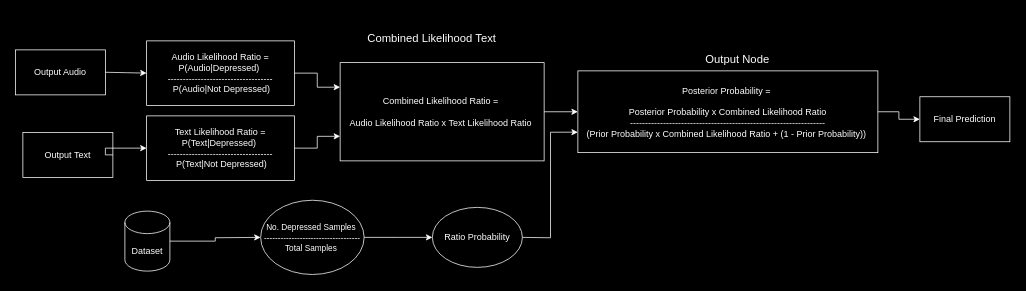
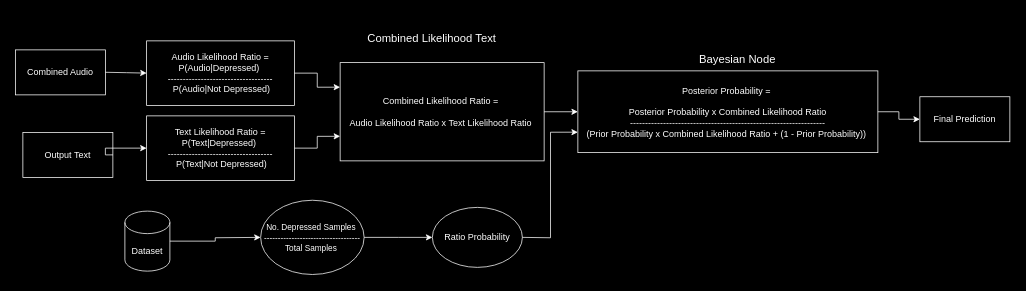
  <mxCell id="0" />
  <mxCell id="1" parent="0" />
  <mxCell id="2" style="edgeStyle=orthogonalEdgeStyle;rounded=0;orthogonalLoop=1;jettySize=auto;html=1;exitX=1;exitY=0.5;exitDx=0;exitDy=0;entryX=0;entryY=0.5;entryDx=0;entryDy=0;strokeColor=#FFFFFF;" parent="1" source="3" target="16" edge="1"><mxGeometry relative="1" as="geometry" /></mxCell>
  <mxCell id="3" value="&lt;div&gt;&lt;span style=&quot;text-wrap: nowrap;&quot;&gt;Combined Likelihood Ratio =&amp;nbsp;&lt;/span&gt;&lt;/div&gt;&lt;div&gt;&lt;span style=&quot;text-wrap: nowrap;&quot;&gt;&lt;br&gt;&lt;/span&gt;&lt;/div&gt;&lt;div&gt;&lt;span style=&quot;text-wrap: nowrap;&quot;&gt;Audio Likelihood Ratio x Text Likelihood Ratio&amp;nbsp;&lt;/span&gt;&lt;/div&gt;" style="rounded=0;whiteSpace=wrap;html=1;fillColor=none;strokeColor=#FFFFFF;fontColor=#FFFFFF;fontFamily=Helvetica;labelBackgroundColor=none;fontSize=12;verticalAlign=middle;" parent="1" vertex="1"><mxGeometry x="453" y="83" width="272" height="131" as="geometry" /></mxCell>
  <mxCell id="4" value="Combined Likelihood Text" style="rounded=0;whiteSpace=wrap;html=1;fillColor=none;strokeColor=none;fontColor=#FFFFFF;fontSize=15;" parent="1" vertex="1"><mxGeometry x="469.5" y="20" width="211" height="60" as="geometry" /></mxCell>
- <mxCell id="5" value="Output Audio" style="rounded=0;whiteSpace=wrap;html=1;fillColor=none;strokeColor=#FFFFFF;fontColor=#FFFFFF;" parent="1" vertex="1"><mxGeometry x="20" y="66" width="120" height="60" as="geometry" /></mxCell>
+ <mxCell id="5" value="Combined Audio" style="rounded=0;whiteSpace=wrap;html=1;fillColor=none;strokeColor=#FFFFFF;fontColor=#FFFFFF;" parent="1" vertex="1"><mxGeometry x="20" y="66" width="120" height="60" as="geometry" /></mxCell>
  <mxCell id="6" value="Output Text" style="rounded=0;whiteSpace=wrap;html=1;fillColor=none;strokeColor=#FFFFFF;fontColor=#FFFFFF;" parent="1" vertex="1"><mxGeometry x="30" y="176" width="120" height="60" as="geometry" /></mxCell>
  <mxCell id="7" style="edgeStyle=orthogonalEdgeStyle;rounded=0;orthogonalLoop=1;jettySize=auto;html=1;strokeColor=#FFFFFF;" parent="1" target="11" edge="1"><mxGeometry relative="1" as="geometry"><mxPoint x="140" y="95.88" as="sourcePoint" /><mxPoint x="201" y="100" as="targetPoint" /><Array as="points" /></mxGeometry></mxCell>
- <mxCell id="8" value="Output Node" style="rounded=0;whiteSpace=wrap;html=1;fillColor=none;strokeColor=none;fontColor=#FFFFFF;fontSize=15;" parent="1" vertex="1"><mxGeometry x="904" y="48" width="158" height="60" as="geometry" /></mxCell>
+ <mxCell id="8" value="Bayesian Node" style="rounded=0;whiteSpace=wrap;html=1;fillColor=none;strokeColor=none;fontColor=#FFFFFF;fontSize=15;" parent="1" vertex="1"><mxGeometry x="904" y="48" width="158" height="60" as="geometry" /></mxCell>
  <mxCell id="9" value="Final Prediction" style="rounded=0;whiteSpace=wrap;html=1;fillColor=none;strokeColor=#FFFFFF;fontColor=#FFFFFF;" parent="1" vertex="1"><mxGeometry x="1226" y="128.5" width="120" height="60" as="geometry" /></mxCell>
  <mxCell id="10" style="edgeStyle=orthogonalEdgeStyle;rounded=0;orthogonalLoop=1;jettySize=auto;html=1;exitX=1;exitY=0.5;exitDx=0;exitDy=0;entryX=0;entryY=0.25;entryDx=0;entryDy=0;strokeColor=#FFFFFF;" parent="1" source="11" target="3" edge="1"><mxGeometry relative="1" as="geometry" /></mxCell>
  <mxCell id="11" value="Audio Likelihood Ratio =&lt;div&gt;&lt;div&gt;P(Audio|Depressed)&amp;nbsp;&lt;/div&gt;&lt;div&gt;-----------------------------------&lt;/div&gt;&lt;div&gt;&amp;nbsp;P(Audio|Not Depressed)&lt;/div&gt;&lt;/div&gt;" style="rounded=0;whiteSpace=wrap;html=1;fillColor=none;strokeColor=#FFFFFF;fontColor=#FFFFFF;" parent="1" vertex="1"><mxGeometry x="195" y="54" width="197" height="86" as="geometry" /></mxCell>
  <mxCell id="12" style="edgeStyle=orthogonalEdgeStyle;rounded=0;orthogonalLoop=1;jettySize=auto;html=1;exitX=1;exitY=0.5;exitDx=0;exitDy=0;entryX=0;entryY=0.75;entryDx=0;entryDy=0;strokeColor=#FFFFFF;" parent="1" source="13" target="3" edge="1"><mxGeometry relative="1" as="geometry" /></mxCell>
  <mxCell id="13" value="Text Likelihood Ratio =&lt;div&gt;&lt;div&gt;P(Text|Depressed)&amp;nbsp;&lt;/div&gt;&lt;div&gt;-----------------------------------&lt;/div&gt;&lt;div&gt;&amp;nbsp;P(Text|Not Depressed)&lt;/div&gt;&lt;/div&gt;" style="rounded=0;whiteSpace=wrap;html=1;fillColor=none;strokeColor=#FFFFFF;fontColor=#FFFFFF;" parent="1" vertex="1"><mxGeometry x="195" y="154" width="197" height="86" as="geometry" /></mxCell>
  <mxCell id="14" style="edgeStyle=orthogonalEdgeStyle;rounded=0;orthogonalLoop=1;jettySize=auto;html=1;strokeColor=#FFFFFF;entryX=0;entryY=0.5;entryDx=0;entryDy=0;exitX=1;exitY=0.5;exitDx=0;exitDy=0;" parent="1" source="6" target="13" edge="1"><mxGeometry relative="1" as="geometry"><mxPoint x="611" y="270" as="sourcePoint" /><mxPoint x="799" y="270" as="targetPoint" /><Array as="points"><mxPoint x="140" y="197" /></Array></mxGeometry></mxCell>
  <mxCell id="15" style="edgeStyle=orthogonalEdgeStyle;rounded=0;orthogonalLoop=1;jettySize=auto;html=1;exitX=1;exitY=0.5;exitDx=0;exitDy=0;entryX=0;entryY=0.5;entryDx=0;entryDy=0;strokeColor=#FFFFFF;" parent="1" source="16" target="9" edge="1"><mxGeometry relative="1" as="geometry" /></mxCell>
  <mxCell id="16" value="&lt;div&gt;&lt;span style=&quot;text-wrap: nowrap;&quot;&gt;Posterior Probability =&amp;nbsp;&lt;/span&gt;&lt;/div&gt;&lt;div&gt;&lt;span style=&quot;text-wrap: nowrap;&quot;&gt;&lt;br&gt;&lt;/span&gt;&lt;/div&gt;&lt;div&gt;&lt;span style=&quot;text-wrap: nowrap; background-color: initial;&quot;&gt;Posterior Probability&lt;/span&gt;&lt;span style=&quot;text-wrap: nowrap;&quot;&gt;&amp;nbsp;x Combined Likelihood Ratio&lt;/span&gt;&lt;/div&gt;&lt;div&gt;&lt;span style=&quot;text-wrap: nowrap;&quot;&gt;-----------------------------------------------------------------&lt;/span&gt;&lt;/div&gt;&lt;div&gt;&lt;span style=&quot;text-wrap: nowrap;&quot;&gt;(&lt;/span&gt;&lt;span style=&quot;text-wrap: nowrap; background-color: initial;&quot;&gt;Prior Probability x&amp;nbsp;&lt;/span&gt;&lt;span style=&quot;text-wrap: nowrap; background-color: initial;&quot;&gt;Combined Likelihood Ratio&amp;nbsp;&lt;/span&gt;&lt;span style=&quot;background-color: initial; text-wrap: nowrap;&quot;&gt;+ (1 -&amp;nbsp;&lt;/span&gt;&lt;span style=&quot;background-color: initial; text-wrap: nowrap;&quot;&gt;Prior Probability))&lt;/span&gt;&lt;span style=&quot;background-color: initial; text-wrap: nowrap;&quot;&gt;&amp;nbsp;&lt;/span&gt;&lt;/div&gt;" style="rounded=0;whiteSpace=wrap;html=1;fillColor=none;strokeColor=#FFFFFF;fontColor=#FFFFFF;fontFamily=Helvetica;labelBackgroundColor=none;fontSize=12;verticalAlign=middle;" parent="1" vertex="1"><mxGeometry x="770" y="94" width="400" height="109" as="geometry" /></mxCell>
  <mxCell id="17" style="edgeStyle=orthogonalEdgeStyle;rounded=0;orthogonalLoop=1;jettySize=auto;html=1;exitX=1;exitY=0.5;exitDx=0;exitDy=0;entryX=0;entryY=0.75;entryDx=0;entryDy=0;strokeColor=#FFFFFF;" parent="1" target="16" edge="1"><mxGeometry relative="1" as="geometry"><mxPoint x="696" y="316" as="sourcePoint" /></mxGeometry></mxCell>
  <mxCell id="18" style="edgeStyle=orthogonalEdgeStyle;rounded=0;orthogonalLoop=1;jettySize=auto;html=1;exitX=1;exitY=0.5;exitDx=0;exitDy=0;exitPerimeter=0;strokeColor=#FFFFFF;" parent="1" source="19" edge="1"><mxGeometry relative="1" as="geometry"><mxPoint x="347" y="316" as="targetPoint" /></mxGeometry></mxCell>
  <mxCell id="19" value="Dataset" style="shape=cylinder3;whiteSpace=wrap;html=1;boundedLbl=1;backgroundOutline=1;size=15;fontColor=#FFFFFF;strokeColor=#FFFFFF;fillColor=none;" parent="1" vertex="1"><mxGeometry x="166" y="281" width="60" height="80" as="geometry" /></mxCell>
  <mxCell id="20" style="edgeStyle=orthogonalEdgeStyle;rounded=0;orthogonalLoop=1;jettySize=auto;html=1;exitX=1;exitY=0.5;exitDx=0;exitDy=0;entryX=0;entryY=0.5;entryDx=0;entryDy=0;strokeColor=#FFFFFF;" parent="1" source="21" edge="1"><mxGeometry relative="1" as="geometry"><mxPoint x="576" y="316" as="targetPoint" /></mxGeometry></mxCell>
  <mxCell id="21" value="&lt;span class=&quot;base&quot; style=&quot;font-size: 11px; text-wrap: nowrap; border: 0px solid currentcolor; box-sizing: border-box; --tw-border-spacing-x: 0; --tw-border-spacing-y: 0; --tw-translate-x: 0; --tw-translate-y: 0; --tw-rotate: 0; --tw-skew-x: 0; --tw-skew-y: 0; --tw-scale-x: 1; --tw-scale-y: 1; --tw-pan-x: ; --tw-pan-y: ; --tw-pinch-zoom: ; --tw-scroll-snap-strictness: proximity; --tw-gradient-from-position: ; --tw-gradient-via-position: ; --tw-gradient-to-position: ; --tw-ordinal: ; --tw-slashed-zero: ; --tw-numeric-figure: ; --tw-numeric-spacing: ; --tw-numeric-fraction: ; --tw-ring-inset: ; --tw-ring-offset-width: 0px; --tw-ring-offset-color: #fff; --tw-ring-color: rgba(69,89,164,.5); --tw-ring-offset-shadow: 0 0 transparent; --tw-ring-shadow: 0 0 transparent; --tw-shadow: 0 0 transparent; --tw-shadow-colored: 0 0 transparent; --tw-blur: ; --tw-brightness: ; --tw-contrast: ; --tw-grayscale: ; --tw-hue-rotate: ; --tw-invert: ; --tw-saturate: ; --tw-sepia: ; --tw-drop-shadow: ; --tw-backdrop-blur: ; --tw-backdrop-brightness: ; --tw-backdrop-contrast: ; --tw-backdrop-grayscale: ; --tw-backdrop-hue-rotate: ; --tw-backdrop-invert: ; --tw-backdrop-opacity: ; --tw-backdrop-saturate: ; --tw-backdrop-sepia: ; --tw-contain-size: ; --tw-contain-layout: ; --tw-contain-paint: ; --tw-contain-style: ; position: relative; width: min-content; display: inline-block; text-align: left;&quot;&gt;&lt;span class=&quot;mord text&quot; style=&quot;border: 0px solid currentcolor; box-sizing: border-box; --tw-border-spacing-x: 0; --tw-border-spacing-y: 0; --tw-translate-x: 0; --tw-translate-y: 0; --tw-rotate: 0; --tw-skew-x: 0; --tw-skew-y: 0; --tw-scale-x: 1; --tw-scale-y: 1; --tw-pan-x: ; --tw-pan-y: ; --tw-pinch-zoom: ; --tw-scroll-snap-strictness: proximity; --tw-gradient-from-position: ; --tw-gradient-via-position: ; --tw-gradient-to-position: ; --tw-ordinal: ; --tw-slashed-zero: ; --tw-numeric-figure: ; --tw-numeric-spacing: ; --tw-numeric-fraction: ; --tw-ring-inset: ; --tw-ring-offset-width: 0px; --tw-ring-offset-color: #fff; --tw-ring-color: rgba(69,89,164,.5); --tw-ring-offset-shadow: 0 0 transparent; --tw-ring-shadow: 0 0 transparent; --tw-shadow: 0 0 transparent; --tw-shadow-colored: 0 0 transparent; --tw-blur: ; --tw-brightness: ; --tw-contrast: ; --tw-grayscale: ; --tw-hue-rotate: ; --tw-invert: ; --tw-saturate: ; --tw-sepia: ; --tw-drop-shadow: ; --tw-backdrop-blur: ; --tw-backdrop-brightness: ; --tw-backdrop-contrast: ; --tw-backdrop-grayscale: ; --tw-backdrop-hue-rotate: ; --tw-backdrop-invert: ; --tw-backdrop-opacity: ; --tw-backdrop-saturate: ; --tw-backdrop-sepia: ; --tw-contain-size: ; --tw-contain-layout: ; --tw-contain-paint: ; --tw-contain-style: ;&quot;&gt;No. Depressed Samples&amp;nbsp;&lt;/span&gt;&lt;/span&gt;&lt;div style=&quot;font-size: 11px;&quot;&gt;&lt;span class=&quot;base&quot; style=&quot;border: 0px solid currentcolor; box-sizing: border-box; --tw-border-spacing-x: 0; --tw-border-spacing-y: 0; --tw-translate-x: 0; --tw-translate-y: 0; --tw-rotate: 0; --tw-skew-x: 0; --tw-skew-y: 0; --tw-scale-x: 1; --tw-scale-y: 1; --tw-pan-x: ; --tw-pan-y: ; --tw-pinch-zoom: ; --tw-scroll-snap-strictness: proximity; --tw-gradient-from-position: ; --tw-gradient-via-position: ; --tw-gradient-to-position: ; --tw-ordinal: ; --tw-slashed-zero: ; --tw-numeric-figure: ; --tw-numeric-spacing: ; --tw-numeric-fraction: ; --tw-ring-inset: ; --tw-ring-offset-width: 0px; --tw-ring-offset-color: #fff; --tw-ring-color: rgba(69,89,164,.5); --tw-ring-offset-shadow: 0 0 transparent; --tw-ring-shadow: 0 0 transparent; --tw-shadow: 0 0 transparent; --tw-shadow-colored: 0 0 transparent; --tw-blur: ; --tw-brightness: ; --tw-contrast: ; --tw-grayscale: ; --tw-hue-rotate: ; --tw-invert: ; --tw-saturate: ; --tw-sepia: ; --tw-drop-shadow: ; --tw-backdrop-blur: ; --tw-backdrop-brightness: ; --tw-backdrop-contrast: ; --tw-backdrop-grayscale: ; --tw-backdrop-hue-rotate: ; --tw-backdrop-invert: ; --tw-backdrop-opacity: ; --tw-backdrop-saturate: ; --tw-backdrop-sepia: ; --tw-contain-size: ; --tw-contain-layout: ; --tw-contain-paint: ; --tw-contain-style: ; position: relative; text-wrap: nowrap; width: min-content; display: inline-block; text-align: left;&quot;&gt;&lt;span class=&quot;mord text&quot; style=&quot;border: 0px solid currentcolor; box-sizing: border-box; --tw-border-spacing-x: 0; --tw-border-spacing-y: 0; --tw-translate-x: 0; --tw-translate-y: 0; --tw-rotate: 0; --tw-skew-x: 0; --tw-skew-y: 0; --tw-scale-x: 1; --tw-scale-y: 1; --tw-pan-x: ; --tw-pan-y: ; --tw-pinch-zoom: ; --tw-scroll-snap-strictness: proximity; --tw-gradient-from-position: ; --tw-gradient-via-position: ; --tw-gradient-to-position: ; --tw-ordinal: ; --tw-slashed-zero: ; --tw-numeric-figure: ; --tw-numeric-spacing: ; --tw-numeric-fraction: ; --tw-ring-inset: ; --tw-ring-offset-width: 0px; --tw-ring-offset-color: #fff; --tw-ring-color: rgba(69,89,164,.5); --tw-ring-offset-shadow: 0 0 transparent; --tw-ring-shadow: 0 0 transparent; --tw-shadow: 0 0 transparent; --tw-shadow-colored: 0 0 transparent; --tw-blur: ; --tw-brightness: ; --tw-contrast: ; --tw-grayscale: ; --tw-hue-rotate: ; --tw-invert: ; --tw-saturate: ; --tw-sepia: ; --tw-drop-shadow: ; --tw-backdrop-blur: ; --tw-backdrop-brightness: ; --tw-backdrop-contrast: ; --tw-backdrop-grayscale: ; --tw-backdrop-hue-rotate: ; --tw-backdrop-invert: ; --tw-backdrop-opacity: ; --tw-backdrop-saturate: ; --tw-backdrop-sepia: ; --tw-contain-size: ; --tw-contain-layout: ; --tw-contain-paint: ; --tw-contain-style: ;&quot;&gt;-----------------------------------&lt;/span&gt;&lt;/span&gt;&lt;/div&gt;&lt;div style=&quot;font-size: 11px;&quot;&gt;&lt;span class=&quot;base&quot; style=&quot;border: 0px solid currentcolor; box-sizing: border-box; --tw-border-spacing-x: 0; --tw-border-spacing-y: 0; --tw-translate-x: 0; --tw-translate-y: 0; --tw-rotate: 0; --tw-skew-x: 0; --tw-skew-y: 0; --tw-scale-x: 1; --tw-scale-y: 1; --tw-pan-x: ; --tw-pan-y: ; --tw-pinch-zoom: ; --tw-scroll-snap-strictness: proximity; --tw-gradient-from-position: ; --tw-gradient-via-position: ; --tw-gradient-to-position: ; --tw-ordinal: ; --tw-slashed-zero: ; --tw-numeric-figure: ; --tw-numeric-spacing: ; --tw-numeric-fraction: ; --tw-ring-inset: ; --tw-ring-offset-width: 0px; --tw-ring-offset-color: #fff; --tw-ring-color: rgba(69,89,164,.5); --tw-ring-offset-shadow: 0 0 transparent; --tw-ring-shadow: 0 0 transparent; --tw-shadow: 0 0 transparent; --tw-shadow-colored: 0 0 transparent; --tw-blur: ; --tw-brightness: ; --tw-contrast: ; --tw-grayscale: ; --tw-hue-rotate: ; --tw-invert: ; --tw-saturate: ; --tw-sepia: ; --tw-drop-shadow: ; --tw-backdrop-blur: ; --tw-backdrop-brightness: ; --tw-backdrop-contrast: ; --tw-backdrop-grayscale: ; --tw-backdrop-hue-rotate: ; --tw-backdrop-invert: ; --tw-backdrop-opacity: ; --tw-backdrop-saturate: ; --tw-backdrop-sepia: ; --tw-contain-size: ; --tw-contain-layout: ; --tw-contain-paint: ; --tw-contain-style: ; position: relative; text-wrap: nowrap; width: min-content; display: inline-block; text-align: left;&quot;&gt;&lt;span class=&quot;mord text&quot; style=&quot;border: 0px solid currentcolor; box-sizing: border-box; --tw-border-spacing-x: 0; --tw-border-spacing-y: 0; --tw-translate-x: 0; --tw-translate-y: 0; --tw-rotate: 0; --tw-skew-x: 0; --tw-skew-y: 0; --tw-scale-x: 1; --tw-scale-y: 1; --tw-pan-x: ; --tw-pan-y: ; --tw-pinch-zoom: ; --tw-scroll-snap-strictness: proximity; --tw-gradient-from-position: ; --tw-gradient-via-position: ; --tw-gradient-to-position: ; --tw-ordinal: ; --tw-slashed-zero: ; --tw-numeric-figure: ; --tw-numeric-spacing: ; --tw-numeric-fraction: ; --tw-ring-inset: ; --tw-ring-offset-width: 0px; --tw-ring-offset-color: #fff; --tw-ring-color: rgba(69,89,164,.5); --tw-ring-offset-shadow: 0 0 transparent; --tw-ring-shadow: 0 0 transparent; --tw-shadow: 0 0 transparent; --tw-shadow-colored: 0 0 transparent; --tw-blur: ; --tw-brightness: ; --tw-contrast: ; --tw-grayscale: ; --tw-hue-rotate: ; --tw-invert: ; --tw-saturate: ; --tw-sepia: ; --tw-drop-shadow: ; --tw-backdrop-blur: ; --tw-backdrop-brightness: ; --tw-backdrop-contrast: ; --tw-backdrop-grayscale: ; --tw-backdrop-hue-rotate: ; --tw-backdrop-invert: ; --tw-backdrop-opacity: ; --tw-backdrop-saturate: ; --tw-backdrop-sepia: ; --tw-contain-size: ; --tw-contain-layout: ; --tw-contain-paint: ; --tw-contain-style: ;&quot;&gt;Total Samples&amp;nbsp;&lt;/span&gt;&lt;/span&gt;&lt;/div&gt;" style="ellipse;whiteSpace=wrap;html=1;fillColor=none;strokeColor=#FFFFFF;fontColor=#FFFFFF;labelBackgroundColor=none;" parent="1" vertex="1"><mxGeometry x="347" y="266.5" width="138" height="99" as="geometry" /></mxCell>
  <mxCell id="22" value="&lt;font color=&quot;#ffffff&quot;&gt;Ratio Probability&lt;/font&gt;" style="ellipse;whiteSpace=wrap;html=1;fillColor=none;strokeColor=#FFFFFF;" vertex="1" parent="1"><mxGeometry x="576" y="276" width="120" height="80" as="geometry" /></mxCell>
